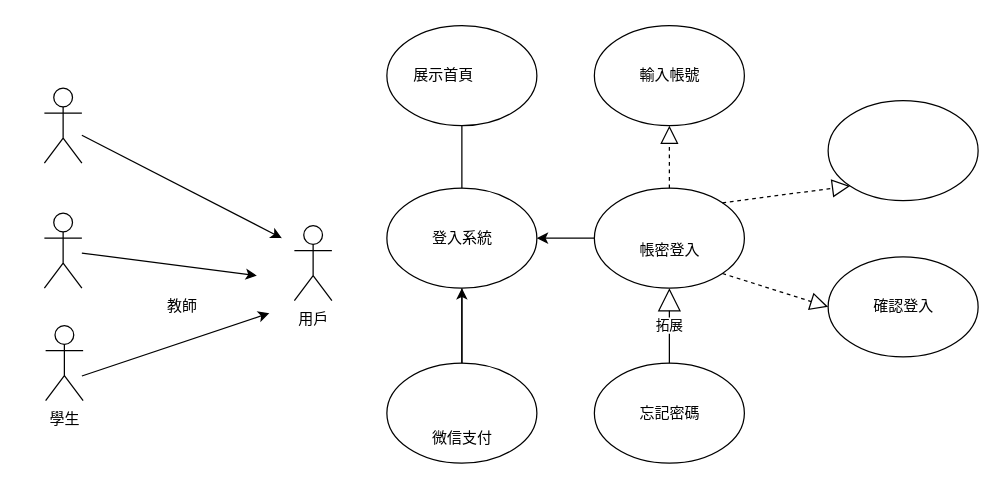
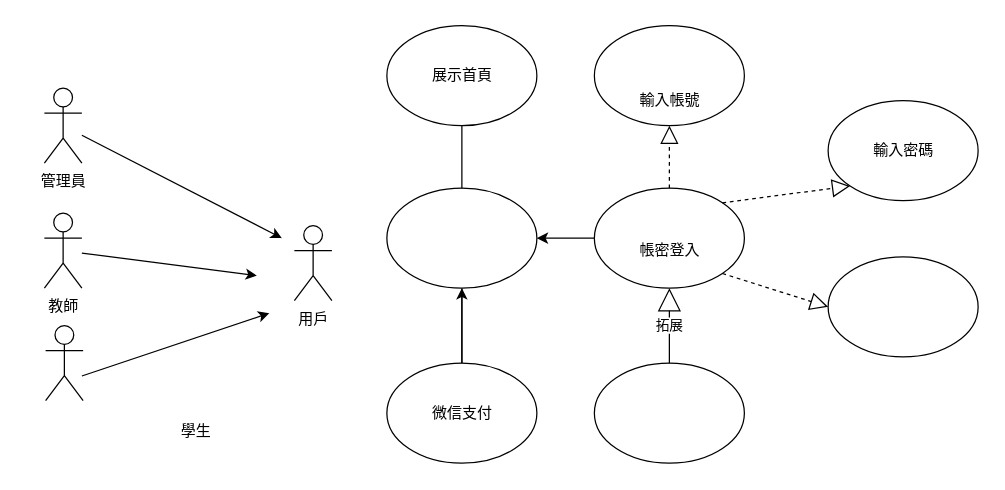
  <mxCell id="0" />
  <mxCell id="1" parent="0" />
  <mxCell id="2" value="&lt;br&gt;&lt;div&gt;&lt;font style=&quot;vertical-align: inherit;&quot;&gt;&lt;font style=&quot;vertical-align: inherit;&quot;&gt;&lt;br&gt;&lt;/font&gt;&lt;/font&gt;&lt;/div&gt;" style="shape=umlActor;verticalLabelPosition=bottom;verticalAlign=top;html=1;outlineConnect=0;" vertex="1" parent="1"><mxGeometry x="35" y="70" width="30" height="60" as="geometry" /></mxCell>
  <mxCell id="3" value="" style="shape=umlActor;verticalLabelPosition=bottom;verticalAlign=top;html=1;outlineConnect=0;" vertex="1" parent="1"><mxGeometry x="36" y="260" width="30" height="60" as="geometry" /></mxCell>
  <mxCell id="4" value="" style="shape=umlActor;verticalLabelPosition=bottom;verticalAlign=top;html=1;outlineConnect=0;" vertex="1" parent="1"><mxGeometry x="235" y="180" width="30" height="60" as="geometry" /></mxCell>
  <mxCell id="5" value="" style="shape=umlActor;verticalLabelPosition=bottom;verticalAlign=top;html=1;outlineConnect=0;" vertex="1" parent="1"><mxGeometry x="35" y="170" width="30" height="60" as="geometry" /></mxCell>
  <mxCell id="6" value="" style="endArrow=classic;html=1;rounded=0;" edge="1" parent="1" source="2"><mxGeometry width="50" height="50" relative="1" as="geometry"><mxPoint x="105" y="140" as="sourcePoint" /><mxPoint x="225" y="190" as="targetPoint" /></mxGeometry></mxCell>
  <mxCell id="7" value="" style="endArrow=classic;html=1;rounded=0;" edge="1" parent="1" source="5"><mxGeometry width="50" height="50" relative="1" as="geometry"><mxPoint x="75" y="118" as="sourcePoint" /><mxPoint x="205" y="220" as="targetPoint" /></mxGeometry></mxCell>
  <mxCell id="8" value="" style="endArrow=classic;html=1;rounded=0;" edge="1" parent="1"><mxGeometry width="50" height="50" relative="1" as="geometry"><mxPoint x="65" y="300.323" as="sourcePoint" /><mxPoint x="215" y="250" as="targetPoint" /></mxGeometry></mxCell>
- <mxCell id="10" value="&lt;font style=&quot;vertical-align: inherit;&quot;&gt;&lt;font style=&quot;vertical-align: inherit;&quot;&gt;教師&lt;/font&gt;&lt;/font&gt;" style="text;html=1;align=center;verticalAlign=middle;resizable=0;points=[];autosize=1;strokeColor=none;fillColor=none;" vertex="1" parent="1"><mxGeometry x="120" y="230" width="50" height="30" as="geometry" /></mxCell>
- <mxCell id="11" value="&lt;font style=&quot;vertical-align: inherit;&quot;&gt;&lt;font style=&quot;vertical-align: inherit;&quot;&gt;學生&lt;/font&gt;&lt;/font&gt;" style="text;html=1;align=center;verticalAlign=middle;resizable=0;points=[];autosize=1;strokeColor=none;fillColor=none;" vertex="1" parent="1"><mxGeometry x="26" y="320" width="50" height="30" as="geometry" /></mxCell>
+ <mxCell id="9" value="管理員" style="text;html=1;align=center;verticalAlign=middle;resizable=0;points=[];autosize=1;strokeColor=none;fillColor=none;" vertex="1" parent="1"><mxGeometry x="20" y="130" width="60" height="30" as="geometry" /></mxCell>
+ <mxCell id="10" value="&lt;font style=&quot;vertical-align: inherit;&quot;&gt;&lt;font style=&quot;vertical-align: inherit;&quot;&gt;教師&lt;/font&gt;&lt;/font&gt;" style="text;html=1;align=center;verticalAlign=middle;resizable=0;points=[];autosize=1;strokeColor=none;fillColor=none;" vertex="1" parent="1"><mxGeometry x="25" y="230" width="50" height="30" as="geometry" /></mxCell>
+ <mxCell id="11" value="&lt;font style=&quot;vertical-align: inherit;&quot;&gt;&lt;font style=&quot;vertical-align: inherit;&quot;&gt;學生&lt;/font&gt;&lt;/font&gt;" style="text;html=1;align=center;verticalAlign=middle;resizable=0;points=[];autosize=1;strokeColor=none;fillColor=none;" vertex="1" parent="1"><mxGeometry x="131" y="330" width="50" height="30" as="geometry" /></mxCell>
  <mxCell id="12" value="&lt;font style=&quot;vertical-align: inherit;&quot;&gt;&lt;font style=&quot;vertical-align: inherit;&quot;&gt;用戶&lt;/font&gt;&lt;/font&gt;" style="text;html=1;align=center;verticalAlign=middle;resizable=0;points=[];autosize=1;strokeColor=none;fillColor=none;" vertex="1" parent="1"><mxGeometry x="225" y="240" width="50" height="30" as="geometry" /></mxCell>
  <mxCell id="13" value="" style="ellipse;whiteSpace=wrap;html=1;" vertex="1" parent="1"><mxGeometry x="309" y="20" width="120" height="80" as="geometry" /></mxCell>
  <mxCell id="14" value="" style="edgeStyle=orthogonalEdgeStyle;rounded=0;orthogonalLoop=1;jettySize=auto;html=1;" edge="1" parent="1" source="15" target="20"><mxGeometry relative="1" as="geometry" /></mxCell>
  <mxCell id="15" value="" style="ellipse;whiteSpace=wrap;html=1;" vertex="1" parent="1"><mxGeometry x="309" y="150" width="120" height="80" as="geometry" /></mxCell>
  <mxCell id="16" style="edgeStyle=orthogonalEdgeStyle;rounded=0;orthogonalLoop=1;jettySize=auto;html=1;exitX=0.5;exitY=0;exitDx=0;exitDy=0;entryX=0.5;entryY=1;entryDx=0;entryDy=0;" edge="1" parent="1" source="17" target="15"><mxGeometry relative="1" as="geometry" /></mxCell>
  <mxCell id="17" value="" style="ellipse;whiteSpace=wrap;html=1;" vertex="1" parent="1"><mxGeometry x="309" y="290" width="120" height="80" as="geometry" /></mxCell>
- <mxCell id="18" value="&lt;font style=&quot;vertical-align: inherit;&quot;&gt;&lt;font style=&quot;vertical-align: inherit;&quot;&gt;展示首頁&lt;/font&gt;&lt;/font&gt;" style="text;html=1;align=center;verticalAlign=middle;resizable=0;points=[];autosize=1;strokeColor=none;fillColor=none;" vertex="1" parent="1"><mxGeometry x="319" y="45" width="70" height="30" as="geometry" /></mxCell>
- <mxCell id="19" value="&lt;font style=&quot;vertical-align: inherit;&quot;&gt;&lt;font style=&quot;vertical-align: inherit;&quot;&gt;登入系統&lt;/font&gt;&lt;/font&gt;" style="text;html=1;align=center;verticalAlign=middle;resizable=0;points=[];autosize=1;strokeColor=none;fillColor=none;" vertex="1" parent="1"><mxGeometry x="334" y="175" width="70" height="30" as="geometry" /></mxCell>
- <mxCell id="20" value="&lt;font style=&quot;vertical-align: inherit;&quot;&gt;&lt;font style=&quot;vertical-align: inherit;&quot;&gt;微信支付&lt;/font&gt;&lt;/font&gt;" style="text;html=1;align=center;verticalAlign=middle;resizable=0;points=[];autosize=1;strokeColor=none;fillColor=none;" vertex="1" parent="1"><mxGeometry x="334" y="335" width="70" height="30" as="geometry" /></mxCell>
+ <mxCell id="18" value="&lt;font style=&quot;vertical-align: inherit;&quot;&gt;&lt;font style=&quot;vertical-align: inherit;&quot;&gt;展示首頁&lt;/font&gt;&lt;/font&gt;" style="text;html=1;align=center;verticalAlign=middle;resizable=0;points=[];autosize=1;strokeColor=none;fillColor=none;" vertex="1" parent="1"><mxGeometry x="334" y="45" width="70" height="30" as="geometry" /></mxCell>
+ <mxCell id="20" value="&lt;font style=&quot;vertical-align: inherit;&quot;&gt;&lt;font style=&quot;vertical-align: inherit;&quot;&gt;微信支付&lt;/font&gt;&lt;/font&gt;" style="text;html=1;align=center;verticalAlign=middle;resizable=0;points=[];autosize=1;strokeColor=none;fillColor=none;" vertex="1" parent="1"><mxGeometry x="334" y="315" width="70" height="30" as="geometry" /></mxCell>
  <mxCell id="21" value="" style="endArrow=none;html=1;rounded=0;entryX=0.5;entryY=1;entryDx=0;entryDy=0;exitX=0.5;exitY=0;exitDx=0;exitDy=0;" edge="1" parent="1" source="15" target="13"><mxGeometry width="50" height="50" relative="1" as="geometry"><mxPoint x="345" y="270" as="sourcePoint" /><mxPoint x="395" y="220" as="targetPoint" /></mxGeometry></mxCell>
  <mxCell id="22" value="" style="ellipse;whiteSpace=wrap;html=1;" vertex="1" parent="1"><mxGeometry x="475" y="20" width="120" height="80" as="geometry" /></mxCell>
  <mxCell id="23" style="edgeStyle=orthogonalEdgeStyle;rounded=0;orthogonalLoop=1;jettySize=auto;html=1;exitX=0;exitY=0.5;exitDx=0;exitDy=0;entryX=1;entryY=0.5;entryDx=0;entryDy=0;" edge="1" parent="1" source="24" target="15"><mxGeometry relative="1" as="geometry" /></mxCell>
  <mxCell id="24" value="" style="ellipse;whiteSpace=wrap;html=1;" vertex="1" parent="1"><mxGeometry x="475" y="150" width="120" height="80" as="geometry" /></mxCell>
  <mxCell id="25" value="" style="ellipse;whiteSpace=wrap;html=1;direction=west;" vertex="1" parent="1"><mxGeometry x="475" y="290" width="120" height="80" as="geometry" /></mxCell>
  <mxCell id="26" value="" style="ellipse;whiteSpace=wrap;html=1;" vertex="1" parent="1"><mxGeometry x="662" y="205" width="120" height="80" as="geometry" /></mxCell>
  <mxCell id="27" value="" style="ellipse;whiteSpace=wrap;html=1;" vertex="1" parent="1"><mxGeometry x="662" y="80" width="120" height="80" as="geometry" /></mxCell>
- <mxCell id="28" value="&lt;font style=&quot;vertical-align: inherit;&quot;&gt;&lt;font style=&quot;vertical-align: inherit;&quot;&gt;輸入帳號&lt;/font&gt;&lt;/font&gt;" style="text;html=1;align=center;verticalAlign=middle;resizable=0;points=[];autosize=1;strokeColor=none;fillColor=none;" vertex="1" parent="1"><mxGeometry x="500" y="45" width="70" height="30" as="geometry" /></mxCell>
+ <mxCell id="28" value="&lt;font style=&quot;vertical-align: inherit;&quot;&gt;&lt;font style=&quot;vertical-align: inherit;&quot;&gt;輸入帳號&lt;/font&gt;&lt;/font&gt;" style="text;html=1;align=center;verticalAlign=middle;resizable=0;points=[];autosize=1;strokeColor=none;fillColor=none;" vertex="1" parent="1"><mxGeometry x="500" y="65" width="70" height="30" as="geometry" /></mxCell>
  <mxCell id="29" value="&lt;font style=&quot;vertical-align: inherit;&quot;&gt;&lt;font style=&quot;vertical-align: inherit;&quot;&gt;帳密登入&lt;/font&gt;&lt;/font&gt;" style="text;html=1;align=center;verticalAlign=middle;resizable=0;points=[];autosize=1;strokeColor=none;fillColor=none;" vertex="1" parent="1"><mxGeometry x="500" y="185" width="70" height="30" as="geometry" /></mxCell>
- <mxCell id="30" value="&lt;font style=&quot;vertical-align: inherit;&quot;&gt;&lt;font style=&quot;vertical-align: inherit;&quot;&gt;忘記密碼&lt;/font&gt;&lt;/font&gt;" style="text;html=1;align=center;verticalAlign=middle;resizable=0;points=[];autosize=1;strokeColor=none;fillColor=none;" vertex="1" parent="1"><mxGeometry x="500" y="315" width="70" height="30" as="geometry" /></mxCell>
  <mxCell id="31" value="" style="endArrow=block;dashed=1;endFill=0;endSize=12;html=1;rounded=0;entryX=0.5;entryY=1;entryDx=0;entryDy=0;exitX=0.5;exitY=0;exitDx=0;exitDy=0;" edge="1" parent="1" source="24" target="22"><mxGeometry width="160" relative="1" as="geometry"><mxPoint x="285" y="250" as="sourcePoint" /><mxPoint x="445" y="250" as="targetPoint" /></mxGeometry></mxCell>
  <mxCell id="32" value="" style="endArrow=block;dashed=1;endFill=0;endSize=12;html=1;rounded=0;entryX=0;entryY=1;entryDx=0;entryDy=0;exitX=1;exitY=0;exitDx=0;exitDy=0;" edge="1" parent="1" source="24" target="27"><mxGeometry width="160" relative="1" as="geometry"><mxPoint x="545" y="160" as="sourcePoint" /><mxPoint x="545" y="110" as="targetPoint" /></mxGeometry></mxCell>
  <mxCell id="33" value="" style="endArrow=block;dashed=1;endFill=0;endSize=12;html=1;rounded=0;entryX=0;entryY=0.5;entryDx=0;entryDy=0;exitX=1;exitY=1;exitDx=0;exitDy=0;" edge="1" parent="1" source="24" target="26"><mxGeometry width="160" relative="1" as="geometry"><mxPoint x="555" y="170" as="sourcePoint" /><mxPoint x="555" y="120" as="targetPoint" /></mxGeometry></mxCell>
  <mxCell id="34" value="&lt;font style=&quot;vertical-align: inherit;&quot;&gt;&lt;font style=&quot;vertical-align: inherit;&quot;&gt;拓展&lt;/font&gt;&lt;/font&gt;" style="endArrow=block;endSize=16;endFill=0;html=1;rounded=0;entryX=0.5;entryY=1;entryDx=0;entryDy=0;exitX=0.5;exitY=1;exitDx=0;exitDy=0;" edge="1" parent="1" source="25" target="24"><mxGeometry width="160" relative="1" as="geometry"><mxPoint x="285" y="250" as="sourcePoint" /><mxPoint x="445" y="250" as="targetPoint" /></mxGeometry></mxCell>
- <mxCell id="36" value="&lt;font style=&quot;vertical-align: inherit;&quot;&gt;&lt;font style=&quot;vertical-align: inherit;&quot;&gt;確認登入&lt;/font&gt;&lt;/font&gt;" style="text;html=1;align=center;verticalAlign=middle;resizable=0;points=[];autosize=1;strokeColor=none;fillColor=none;" vertex="1" parent="1"><mxGeometry x="687" y="230" width="70" height="30" as="geometry" /></mxCell>
+ <mxCell id="35" value="&lt;font style=&quot;vertical-align: inherit;&quot;&gt;&lt;font style=&quot;vertical-align: inherit;&quot;&gt;輸入密碼&lt;/font&gt;&lt;/font&gt;" style="text;html=1;align=center;verticalAlign=middle;resizable=0;points=[];autosize=1;strokeColor=none;fillColor=none;" vertex="1" parent="1"><mxGeometry x="687" y="105" width="70" height="30" as="geometry" /></mxCell>
